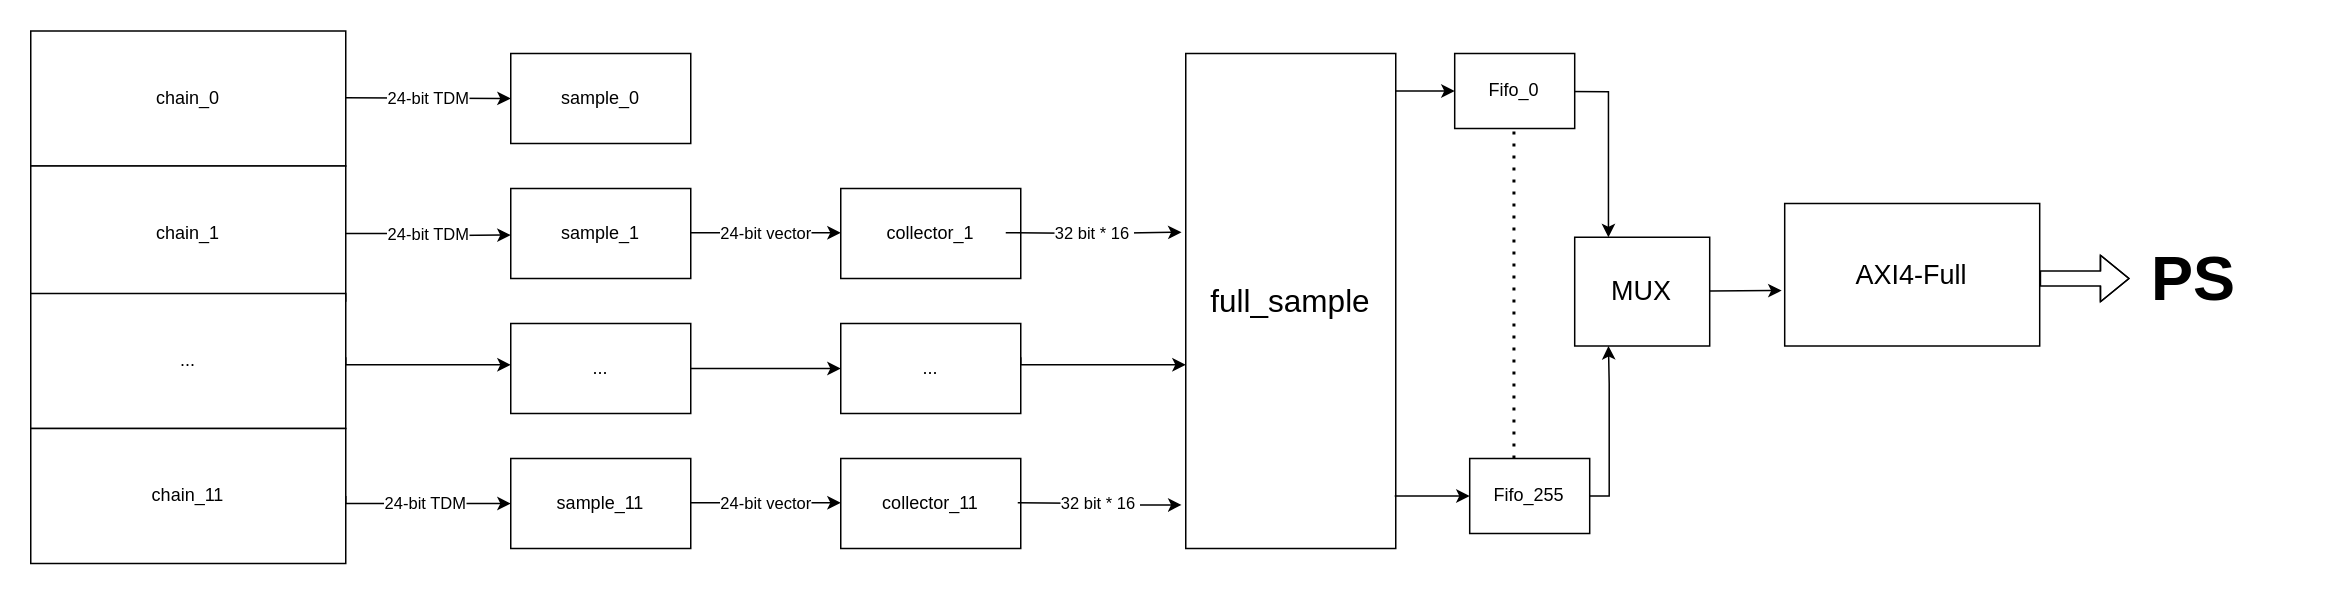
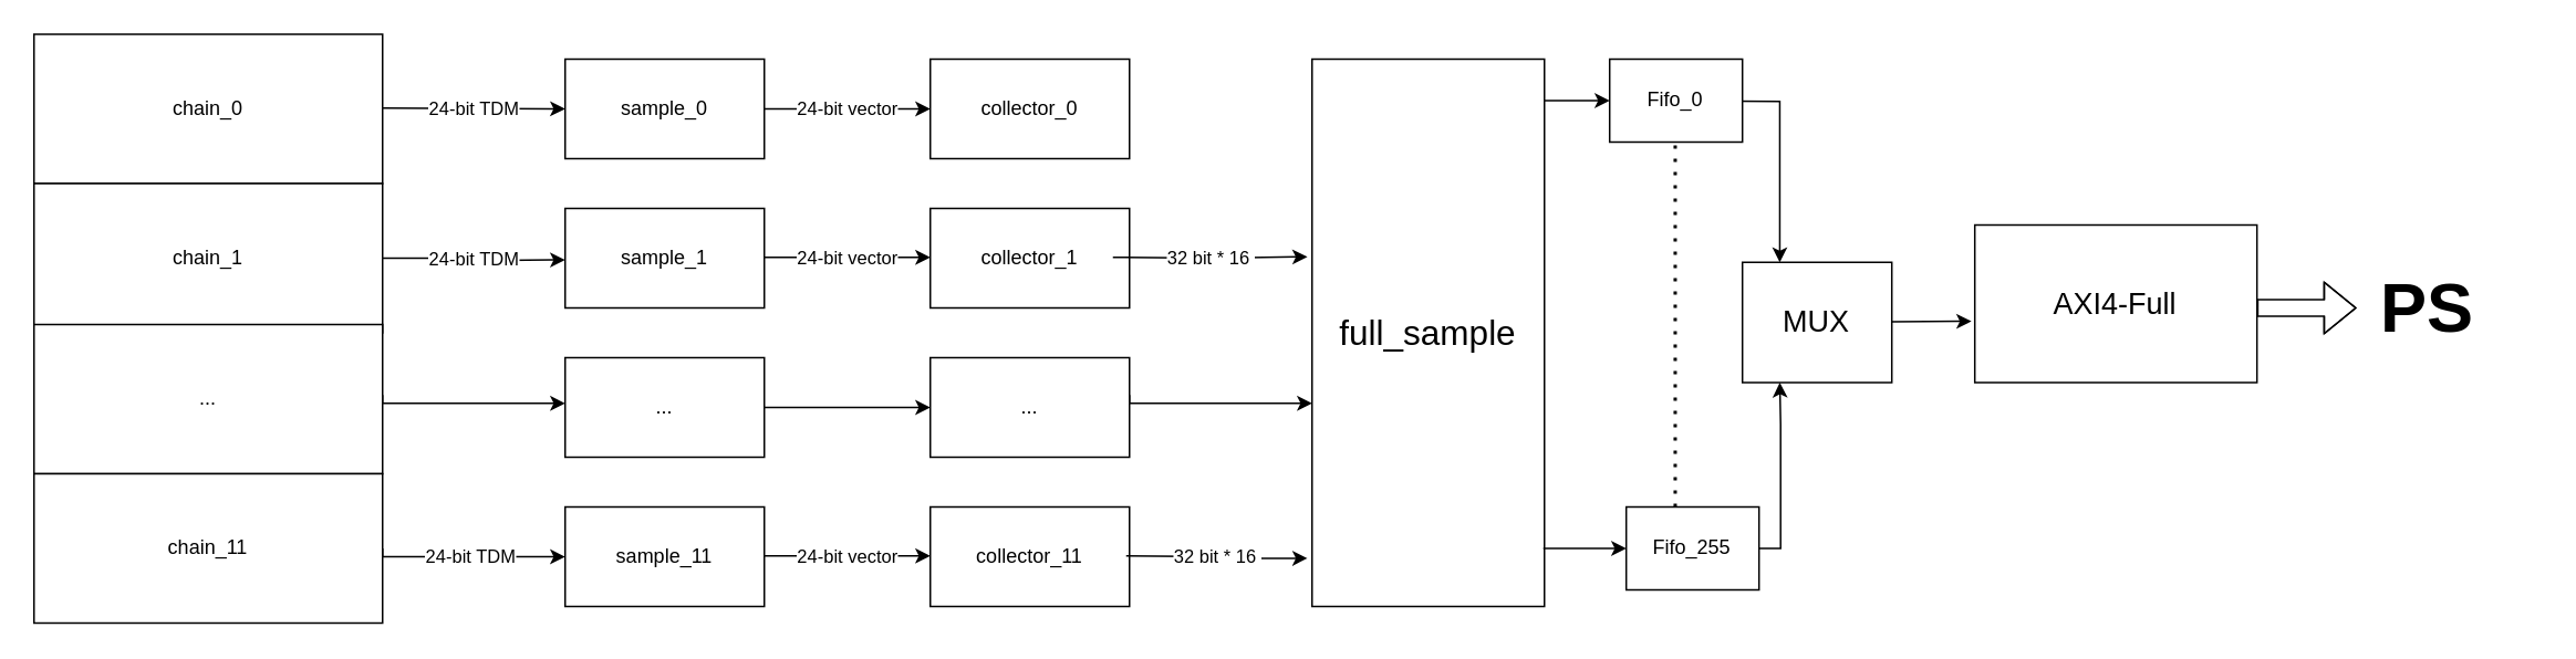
  <mxCell id="0" />
  <mxCell id="1" parent="0" />
+ <mxCell id="2" value="24-bit vector" style="edgeStyle=orthogonalEdgeStyle;rounded=0;orthogonalLoop=1;jettySize=auto;html=1;exitX=1;exitY=0.5;exitDx=0;exitDy=0;entryX=0;entryY=0.5;entryDx=0;entryDy=0;" parent="1" source="3" target="8" edge="1"><mxGeometry relative="1" as="geometry"><mxPoint as="offset" /></mxGeometry></mxCell>
  <mxCell id="3" value="sample_0" style="rounded=0;whiteSpace=wrap;html=1;" parent="1" vertex="1"><mxGeometry x="340" y="35" width="120" height="60" as="geometry" /></mxCell>
  <mxCell id="4" value="sample_1" style="rounded=0;whiteSpace=wrap;html=1;" parent="1" vertex="1"><mxGeometry x="340" y="125" width="120" height="60" as="geometry" /></mxCell>
  <mxCell id="5" value="" style="edgeStyle=none;html=1;fontColor=none;" edge="1" parent="1" source="6" target="10"><mxGeometry relative="1" as="geometry" /></mxCell>
  <mxCell id="6" value="..." style="rounded=0;whiteSpace=wrap;html=1;" parent="1" vertex="1"><mxGeometry x="340" y="215" width="120" height="60" as="geometry" /></mxCell>
  <mxCell id="7" value="sample_11" style="rounded=0;whiteSpace=wrap;html=1;" parent="1" vertex="1"><mxGeometry x="340" y="305" width="120" height="60" as="geometry" /></mxCell>
+ <mxCell id="8" value="collector_0" style="rounded=0;whiteSpace=wrap;html=1;" parent="1" vertex="1"><mxGeometry x="560" y="35" width="120" height="60" as="geometry" /></mxCell>
  <mxCell id="9" value="collector_1" style="rounded=0;whiteSpace=wrap;html=1;" parent="1" vertex="1"><mxGeometry x="560" y="125" width="120" height="60" as="geometry" /></mxCell>
  <mxCell id="10" value="..." style="rounded=0;whiteSpace=wrap;html=1;" parent="1" vertex="1"><mxGeometry x="560" y="215" width="120" height="60" as="geometry" /></mxCell>
  <mxCell id="11" value="collector_11" style="rounded=0;whiteSpace=wrap;html=1;" parent="1" vertex="1"><mxGeometry x="560" y="305" width="120" height="60" as="geometry" /></mxCell>
  <mxCell id="12" value="24-bit vector" style="edgeStyle=orthogonalEdgeStyle;rounded=0;orthogonalLoop=1;jettySize=auto;html=1;exitX=1;exitY=0.5;exitDx=0;exitDy=0;entryX=0;entryY=0.5;entryDx=0;entryDy=0;" parent="1" edge="1"><mxGeometry relative="1" as="geometry"><mxPoint x="460" y="154.5" as="sourcePoint" /><mxPoint x="560" y="154.5" as="targetPoint" /><mxPoint as="offset" /><Array as="points"><mxPoint x="530" y="155" /><mxPoint x="530" y="155" /></Array></mxGeometry></mxCell>
  <mxCell id="13" value="24-bit vector" style="edgeStyle=orthogonalEdgeStyle;rounded=0;orthogonalLoop=1;jettySize=auto;html=1;exitX=1;exitY=0.5;exitDx=0;exitDy=0;entryX=0;entryY=0.5;entryDx=0;entryDy=0;" parent="1" edge="1"><mxGeometry relative="1" as="geometry"><mxPoint x="460" y="334.5" as="sourcePoint" /><mxPoint x="560" y="334.5" as="targetPoint" /><mxPoint as="offset" /><Array as="points"><mxPoint x="480" y="334.5" /><mxPoint x="480" y="334.5" /></Array></mxGeometry></mxCell>
  <mxCell id="14" value="&lt;font style=&quot;font-size: 21px;&quot;&gt;full_sample&lt;/font&gt;" style="rounded=0;whiteSpace=wrap;html=1;" parent="1" vertex="1"><mxGeometry x="790" y="35" width="140" height="330" as="geometry" /></mxCell>
  <mxCell id="15" value="32 bit * 16&amp;nbsp;" style="edgeStyle=orthogonalEdgeStyle;rounded=0;orthogonalLoop=1;jettySize=auto;html=1;exitX=1;exitY=0.5;exitDx=0;exitDy=0;entryX=-0.02;entryY=0.361;entryDx=0;entryDy=0;entryPerimeter=0;" parent="1" target="14" edge="1"><mxGeometry relative="1" as="geometry"><mxPoint x="670" y="154.5" as="sourcePoint" /><mxPoint x="862" y="154.53" as="targetPoint" /></mxGeometry></mxCell>
  <mxCell id="16" value="32 bit * 16&amp;nbsp;" style="edgeStyle=orthogonalEdgeStyle;rounded=0;orthogonalLoop=1;jettySize=auto;html=1;exitX=1;exitY=0.5;exitDx=0;exitDy=0;entryX=-0.02;entryY=0.912;entryDx=0;entryDy=0;entryPerimeter=0;" parent="1" target="14" edge="1"><mxGeometry relative="1" as="geometry"><mxPoint x="678" y="334.5" as="sourcePoint" /><mxPoint x="870" y="334.53" as="targetPoint" /></mxGeometry></mxCell>
  <mxCell id="17" value="chain_0" style="rounded=0;whiteSpace=wrap;html=1;" parent="1" vertex="1"><mxGeometry x="20" y="20" width="210" height="90" as="geometry" /></mxCell>
  <mxCell id="18" value="chain_1" style="rounded=0;whiteSpace=wrap;html=1;" parent="1" vertex="1"><mxGeometry x="20" y="110" width="210" height="90" as="geometry" /></mxCell>
  <mxCell id="19" value="..." style="rounded=0;whiteSpace=wrap;html=1;" parent="1" vertex="1"><mxGeometry x="20" y="195" width="210" height="90" as="geometry" /></mxCell>
  <mxCell id="20" value="chain_11" style="rounded=0;whiteSpace=wrap;html=1;" parent="1" vertex="1"><mxGeometry x="20" y="285" width="210" height="90" as="geometry" /></mxCell>
  <mxCell id="21" value="24-bit TDM" style="edgeStyle=orthogonalEdgeStyle;rounded=0;orthogonalLoop=1;jettySize=auto;html=1;exitX=1;exitY=0.5;exitDx=0;exitDy=0;entryX=0;entryY=0.5;entryDx=0;entryDy=0;" parent="1" target="3" edge="1"><mxGeometry relative="1" as="geometry"><mxPoint y="64.5" as="sourcePoint" x="230" /><mxPoint x="330" y="64.5" as="targetPoint" /><mxPoint as="offset" /><Array as="points" /></mxGeometry></mxCell>
  <mxCell id="22" value="24-bit TDM" style="edgeStyle=orthogonalEdgeStyle;rounded=0;orthogonalLoop=1;jettySize=auto;html=1;exitX=1;exitY=0.5;exitDx=0;exitDy=0;" parent="1" source="18" edge="1"><mxGeometry relative="1" as="geometry"><mxPoint x="270" y="155" as="sourcePoint" /><mxPoint x="340" y="156" as="targetPoint" /><mxPoint as="offset" /><Array as="points" /></mxGeometry></mxCell>
  <mxCell id="23" value="24-bit TDM" style="edgeStyle=orthogonalEdgeStyle;rounded=0;orthogonalLoop=1;jettySize=auto;html=1;exitX=1;exitY=0.5;exitDx=0;exitDy=0;entryX=0;entryY=0.5;entryDx=0;entryDy=0;" parent="1" source="20" target="7" edge="1"><mxGeometry relative="1" as="geometry"><mxPoint x="250" y="325" as="sourcePoint" /><mxPoint x="360" y="325.5" as="targetPoint" /><mxPoint as="offset" /><Array as="points"><mxPoint y="335" x="230" /></Array></mxGeometry></mxCell>
  <mxCell id="24" style="edgeStyle=orthogonalEdgeStyle;rounded=0;orthogonalLoop=1;jettySize=auto;html=1;exitX=1;exitY=0.5;exitDx=0;exitDy=0;fontSize=18;entryX=0.25;entryY=0;entryDx=0;entryDy=0;" parent="1" target="34" edge="1"><mxGeometry relative="1" as="geometry"><mxPoint x="969.3" y="60" as="sourcePoint" /><mxPoint x="1079.3" y="145" as="targetPoint" /></mxGeometry></mxCell>
  <mxCell id="25" value="Fifo_0" style="rounded=0;whiteSpace=wrap;html=1;" parent="1" vertex="1"><mxGeometry x="969.3" y="35" width="80" height="50" as="geometry" /></mxCell>
  <mxCell id="26" value="" style="endArrow=none;dashed=1;html=1;dashPattern=1 3;strokeWidth=2;rounded=0;fontSize=18;" parent="1" edge="1"><mxGeometry width="50" height="50" relative="1" as="geometry"><mxPoint x="1008.8" y="305" as="sourcePoint" /><mxPoint x="1008.8" y="85" as="targetPoint" /></mxGeometry></mxCell>
  <mxCell id="27" style="edgeStyle=orthogonalEdgeStyle;rounded=0;orthogonalLoop=1;jettySize=auto;html=1;exitX=1;exitY=0.5;exitDx=0;exitDy=0;fontSize=18;entryX=0.25;entryY=1;entryDx=0;entryDy=0;" parent="1" target="34" edge="1"><mxGeometry relative="1" as="geometry"><mxPoint x="979.3" y="330" as="sourcePoint" /><mxPoint x="1079.3" y="235" as="targetPoint" /><Array as="points"><mxPoint x="1072.3" y="330" /><mxPoint x="1072.3" y="255" /></Array></mxGeometry></mxCell>
  <mxCell id="28" value="Fifo_255" style="rounded=0;whiteSpace=wrap;html=1;" parent="1" vertex="1"><mxGeometry x="979.3" y="305" width="80" height="50" as="geometry" /></mxCell>
  <mxCell id="29" value="" style="endArrow=classic;html=1;rounded=0;fontSize=18;entryX=0;entryY=0.5;entryDx=0;entryDy=0;" parent="1" target="25" edge="1"><mxGeometry width="50" height="50" relative="1" as="geometry"><mxPoint x="930" y="60" as="sourcePoint" /><mxPoint x="1049.3" y="65" as="targetPoint" /></mxGeometry></mxCell>
  <mxCell id="30" value="" style="endArrow=classic;html=1;rounded=0;fontSize=18;entryX=0;entryY=0.5;entryDx=0;entryDy=0;" parent="1" target="28" edge="1"><mxGeometry width="50" height="50" relative="1" as="geometry"><mxPoint x="929.3" y="330" as="sourcePoint" /><mxPoint x="979.3" y="334.5" as="targetPoint" /></mxGeometry></mxCell>
  <mxCell id="31" value="AXI4-Full" style="rounded=0;whiteSpace=wrap;html=1;fontSize=18;" parent="1" vertex="1"><mxGeometry x="1189.3" y="135" width="170" height="95" as="geometry" /></mxCell>
  <mxCell id="32" value="" style="shape=flexArrow;endArrow=classic;html=1;rounded=0;fontSize=21;" parent="1" edge="1"><mxGeometry width="50" height="50" relative="1" as="geometry"><mxPoint x="1359.3" y="185" as="sourcePoint" /><mxPoint x="1419.3" y="185" as="targetPoint" /><Array as="points"><mxPoint x="1389.3" y="185" /></Array></mxGeometry></mxCell>
  <mxCell id="33" value="&lt;h1&gt;PS&lt;/h1&gt;" style="text;html=1;strokeColor=none;fillColor=none;spacing=5;spacingTop=-20;whiteSpace=wrap;overflow=hidden;rounded=0;fontSize=21;" parent="1" vertex="1"><mxGeometry x="1429.3" y="142.5" width="100" height="72.5" as="geometry" /></mxCell>
  <mxCell id="34" value="MUX" style="rounded=0;whiteSpace=wrap;html=1;fontSize=18;" vertex="1" parent="1"><mxGeometry x="1049.3" y="157.5" width="90" height="72.5" as="geometry" /></mxCell>
  <mxCell id="35" value="" style="endArrow=classic;html=1;rounded=0;fontSize=18;entryX=-0.012;entryY=0.611;entryDx=0;entryDy=0;entryPerimeter=0;" edge="1" parent="1" target="31"><mxGeometry width="50" height="50" relative="1" as="geometry"><mxPoint x="1139.3" y="193.25" as="sourcePoint" /><mxPoint x="1189.3" y="193.25" as="targetPoint" /></mxGeometry></mxCell>
  <mxCell id="36" value="24-bit TDM" style="edgeStyle=orthogonalEdgeStyle;rounded=0;orthogonalLoop=1;jettySize=auto;html=1;exitX=1;exitY=0.5;exitDx=0;exitDy=0;entryX=0;entryY=0.5;entryDx=0;entryDy=0;fontColor=none;noLabel=1;" edge="1" parent="1"><mxGeometry relative="1" as="geometry"><mxPoint y="237.5" as="sourcePoint" x="230" /><mxPoint x="340" y="242.5" as="targetPoint" /><mxPoint as="offset" /><Array as="points"><mxPoint y="242.5" x="230" /></Array></mxGeometry></mxCell>
  <mxCell id="37" value="24-bit TDM" style="edgeStyle=orthogonalEdgeStyle;rounded=0;orthogonalLoop=1;jettySize=auto;html=1;exitX=1;exitY=0.5;exitDx=0;exitDy=0;entryX=0;entryY=0.5;entryDx=0;entryDy=0;fontColor=none;noLabel=1;" edge="1" parent="1"><mxGeometry relative="1" as="geometry"><mxPoint x="680" y="237.5" as="sourcePoint" /><mxPoint x="790" y="242.5" as="targetPoint" /><mxPoint as="offset" /><Array as="points"><mxPoint x="680" y="242.5" /></Array></mxGeometry></mxCell>
